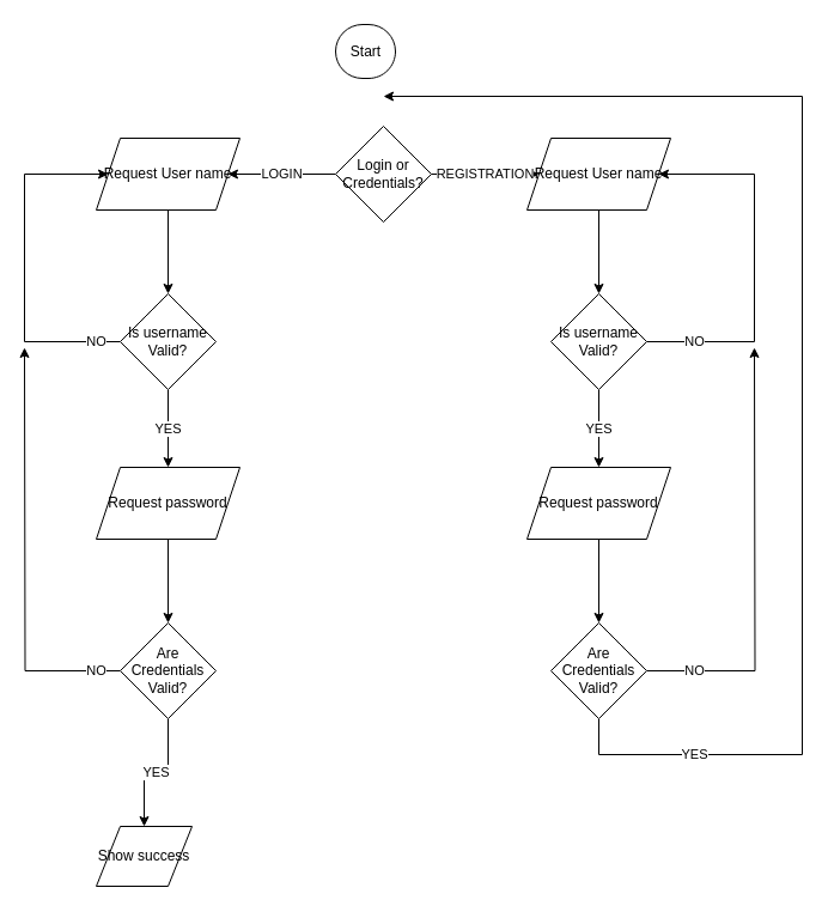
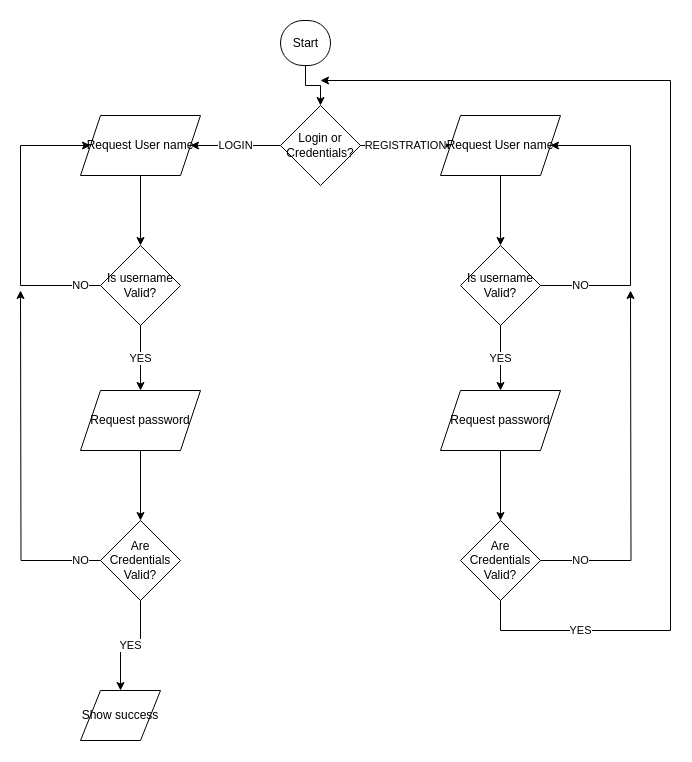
  <mxCell id="0" />
  <mxCell id="1" parent="0" />
+ <mxCell id="2" value="" style="edgeStyle=orthogonalEdgeStyle;rounded=0;orthogonalLoop=1;jettySize=auto;html=1;" edge="1" parent="1" source="3" target="6"><mxGeometry relative="1" as="geometry" /></mxCell>
  <mxCell id="3" value="Start" style="html=1;dashed=0;whitespace=wrap;shape=mxgraph.dfd.start" vertex="1" parent="1"><mxGeometry x="280" y="20" width="50" height="45" as="geometry" /></mxCell>
  <mxCell id="4" value="LOGIN" style="edgeStyle=orthogonalEdgeStyle;rounded=0;orthogonalLoop=1;jettySize=auto;html=1;" edge="1" parent="1" source="6" target="8"><mxGeometry relative="1" as="geometry" /></mxCell>
  <mxCell id="5" value="REGISTRATION" style="edgeStyle=orthogonalEdgeStyle;rounded=0;orthogonalLoop=1;jettySize=auto;html=1;" edge="1" parent="1" source="6" target="19"><mxGeometry relative="1" as="geometry" /></mxCell>
  <mxCell id="6" value="Login or Credentials?" style="rhombus;whiteSpace=wrap;html=1;dashed=0;" vertex="1" parent="1"><mxGeometry x="280" y="105" width="80" height="80" as="geometry" /></mxCell>
  <mxCell id="7" value="" style="edgeStyle=orthogonalEdgeStyle;rounded=0;orthogonalLoop=1;jettySize=auto;html=1;" edge="1" parent="1" source="8" target="16"><mxGeometry relative="1" as="geometry" /></mxCell>
  <mxCell id="8" value="Request User name" style="shape=parallelogram;perimeter=parallelogramPerimeter;whiteSpace=wrap;html=1;fixedSize=1;" vertex="1" parent="1"><mxGeometry x="80" y="115" width="120" height="60" as="geometry" /></mxCell>
  <mxCell id="9" value="" style="edgeStyle=orthogonalEdgeStyle;rounded=0;orthogonalLoop=1;jettySize=auto;html=1;" edge="1" parent="1" source="10" target="13"><mxGeometry relative="1" as="geometry" /></mxCell>
  <mxCell id="10" value="Request password" style="shape=parallelogram;perimeter=parallelogramPerimeter;whiteSpace=wrap;html=1;fixedSize=1;" vertex="1" parent="1"><mxGeometry x="80" y="390" width="120" height="60" as="geometry" /></mxCell>
  <mxCell id="11" value="YES" style="edgeStyle=orthogonalEdgeStyle;rounded=0;orthogonalLoop=1;jettySize=auto;html=1;" edge="1" parent="1" source="13" target="17"><mxGeometry relative="1" as="geometry" /></mxCell>
  <mxCell id="12" value="NO" style="edgeStyle=orthogonalEdgeStyle;rounded=0;orthogonalLoop=1;jettySize=auto;html=1;" edge="1" parent="1" source="13"><mxGeometry x="-0.885" relative="1" as="geometry"><mxPoint x="20" y="290" as="targetPoint" /><mxPoint as="offset" /></mxGeometry></mxCell>
  <mxCell id="13" value="Are Credentials Valid?" style="rhombus;whiteSpace=wrap;html=1;" vertex="1" parent="1"><mxGeometry x="100" y="520" width="80" height="80" as="geometry" /></mxCell>
  <mxCell id="14" value="YES" style="edgeStyle=orthogonalEdgeStyle;rounded=0;orthogonalLoop=1;jettySize=auto;html=1;" edge="1" parent="1" source="16" target="10"><mxGeometry relative="1" as="geometry" /></mxCell>
  <mxCell id="15" value="NO" style="edgeStyle=orthogonalEdgeStyle;rounded=0;orthogonalLoop=1;jettySize=auto;html=1;entryX=0;entryY=0.5;entryDx=0;entryDy=0;" edge="1" parent="1" source="16" target="8"><mxGeometry x="-0.862" relative="1" as="geometry"><Array as="points"><mxPoint x="20" y="285" /><mxPoint x="20" y="145" /></Array><mxPoint as="offset" /></mxGeometry></mxCell>
  <mxCell id="16" value="Is username Valid?" style="rhombus;whiteSpace=wrap;html=1;" vertex="1" parent="1"><mxGeometry x="100" y="245" width="80" height="80" as="geometry" /></mxCell>
  <mxCell id="17" value="Show success" style="shape=parallelogram;perimeter=parallelogramPerimeter;whiteSpace=wrap;html=1;fixedSize=1;" vertex="1" parent="1"><mxGeometry x="80" y="690" width="80" height="50" as="geometry" /></mxCell>
  <mxCell id="18" value="" style="edgeStyle=orthogonalEdgeStyle;rounded=0;orthogonalLoop=1;jettySize=auto;html=1;" edge="1" parent="1" source="19" target="22"><mxGeometry relative="1" as="geometry" /></mxCell>
  <mxCell id="19" value="&lt;span style=&quot;&quot;&gt;Request User name&lt;/span&gt;" style="shape=parallelogram;perimeter=parallelogramPerimeter;whiteSpace=wrap;html=1;fixedSize=1;" vertex="1" parent="1"><mxGeometry x="440" y="115" width="120" height="60" as="geometry" /></mxCell>
  <mxCell id="20" value="YES" style="edgeStyle=orthogonalEdgeStyle;rounded=0;orthogonalLoop=1;jettySize=auto;html=1;" edge="1" parent="1" source="22" target="24"><mxGeometry relative="1" as="geometry" /></mxCell>
  <mxCell id="21" value="NO" style="edgeStyle=orthogonalEdgeStyle;rounded=0;orthogonalLoop=1;jettySize=auto;html=1;entryX=1;entryY=0.5;entryDx=0;entryDy=0;" edge="1" parent="1" source="22" target="19"><mxGeometry x="-0.742" relative="1" as="geometry"><Array as="points"><mxPoint x="630" y="285" /><mxPoint x="630" y="145" /></Array><mxPoint as="offset" /></mxGeometry></mxCell>
  <mxCell id="22" value="&lt;span style=&quot;&quot;&gt;Is username Valid?&lt;/span&gt;" style="rhombus;whiteSpace=wrap;html=1;" vertex="1" parent="1"><mxGeometry x="460" y="245" width="80" height="80" as="geometry" /></mxCell>
  <mxCell id="23" value="" style="edgeStyle=orthogonalEdgeStyle;rounded=0;orthogonalLoop=1;jettySize=auto;html=1;" edge="1" parent="1" source="24" target="27"><mxGeometry relative="1" as="geometry" /></mxCell>
  <mxCell id="24" value="Request password" style="shape=parallelogram;perimeter=parallelogramPerimeter;whiteSpace=wrap;html=1;fixedSize=1;" vertex="1" parent="1"><mxGeometry x="440" y="390" width="120" height="60" as="geometry" /></mxCell>
  <mxCell id="25" value="NO" style="edgeStyle=orthogonalEdgeStyle;rounded=0;orthogonalLoop=1;jettySize=auto;html=1;" edge="1" parent="1" source="27"><mxGeometry x="-0.778" relative="1" as="geometry"><mxPoint x="630" y="290" as="targetPoint" /><mxPoint as="offset" /></mxGeometry></mxCell>
  <mxCell id="26" value="YES" style="edgeStyle=orthogonalEdgeStyle;rounded=0;orthogonalLoop=1;jettySize=auto;html=1;" edge="1" parent="1" source="27"><mxGeometry x="-0.8" relative="1" as="geometry"><mxPoint x="320" y="80" as="targetPoint" /><Array as="points"><mxPoint x="500" y="630" /><mxPoint x="670" y="630" /><mxPoint x="670" y="80" /></Array><mxPoint as="offset" /></mxGeometry></mxCell>
  <mxCell id="27" value="Are Credentials Valid?" style="rhombus;whiteSpace=wrap;html=1;" vertex="1" parent="1"><mxGeometry x="460" y="520" width="80" height="80" as="geometry" /></mxCell>
